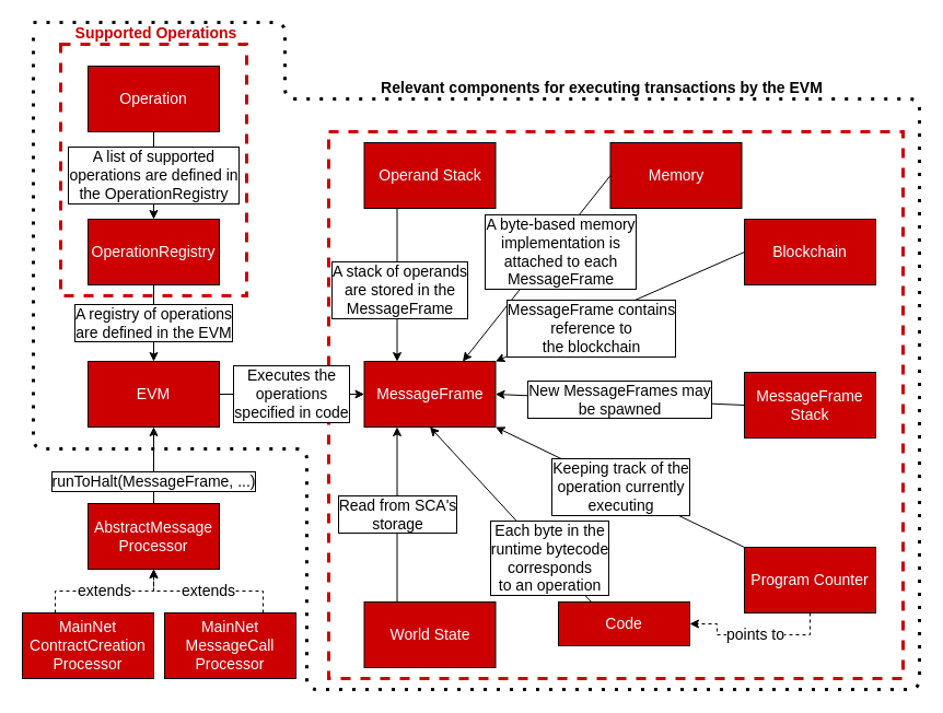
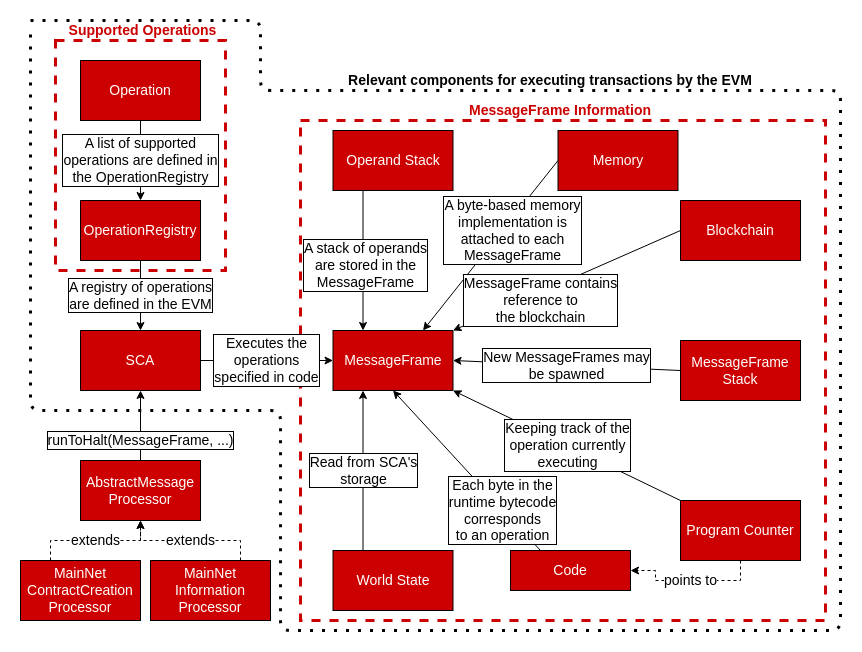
  <mxCell id="0" />
  <mxCell id="1" parent="0" />
  <mxCell id="2" value="" style="rounded=0;whiteSpace=wrap;html=1;fontSize=14;fontColor=#FFFFFF;fillColor=none;dashed=1;strokeWidth=3;strokeColor=#CC0000;" vertex="1" parent="1"><mxGeometry x="55" y="40" width="170" height="230" as="geometry" /></mxCell>
  <mxCell id="3" value="" style="rounded=0;whiteSpace=wrap;html=1;fontSize=14;fontColor=#FFFFFF;fillColor=none;dashed=1;strokeWidth=3;strokeColor=#CC0000;" vertex="1" parent="1"><mxGeometry x="300" y="120" width="525" height="500" as="geometry" /></mxCell>
  <mxCell id="4" value="&lt;font color=&quot;#000000&quot;&gt;A stack of operands&lt;br&gt;are stored in the&lt;br&gt;MessageFrame&lt;br&gt;&lt;/font&gt;" style="rounded=0;orthogonalLoop=1;jettySize=auto;html=1;exitX=0.25;exitY=1;exitDx=0;exitDy=0;entryX=0.25;entryY=0;entryDx=0;entryDy=0;fontSize=14;fontColor=#FFFFFF;labelBorderColor=#000000;" edge="1" parent="1" source="5" target="12"><mxGeometry x="0.074" y="2" relative="1" as="geometry"><mxPoint as="offset" /></mxGeometry></mxCell>
  <mxCell id="5" value="Operand Stack" style="rounded=0;whiteSpace=wrap;html=1;fillColor=#CC0000;fontColor=#FFFFFF;fontStyle=0;fontSize=14;" vertex="1" parent="1"><mxGeometry x="332.5" y="130" width="120" height="60" as="geometry" /></mxCell>
  <mxCell id="6" value="&lt;font color=&quot;#000000&quot;&gt;Executes the&lt;br&gt;operations&lt;br&gt;specified in code&lt;br&gt;&lt;/font&gt;" style="edgeStyle=orthogonalEdgeStyle;rounded=0;orthogonalLoop=1;jettySize=auto;html=1;exitX=1;exitY=0.5;exitDx=0;exitDy=0;entryX=0;entryY=0.5;entryDx=0;entryDy=0;fontSize=14;fontColor=#FFFFFF;labelBorderColor=#000000;" edge="1" parent="1" source="7" target="12"><mxGeometry relative="1" as="geometry" /></mxCell>
- <mxCell id="7" value="EVM" style="rounded=0;whiteSpace=wrap;html=1;fillColor=#CC0000;fontColor=#FFFFFF;fontStyle=0;fontSize=14;" vertex="1" parent="1"><mxGeometry x="80" y="330" width="120" height="60" as="geometry" /></mxCell>
+ <mxCell id="7" value="SCA" style="rounded=0;whiteSpace=wrap;html=1;fillColor=#CC0000;fontColor=#FFFFFF;fontStyle=0;fontSize=14;" vertex="1" parent="1"><mxGeometry x="80" y="330" width="120" height="60" as="geometry" /></mxCell>
  <mxCell id="8" value="&lt;font color=&quot;#000000&quot;&gt;A list of supported&lt;br&gt;operations are defined in&lt;br&gt;the OperationRegistry&lt;br&gt;&lt;/font&gt;" style="edgeStyle=orthogonalEdgeStyle;rounded=0;orthogonalLoop=1;jettySize=auto;html=1;exitX=0.5;exitY=1;exitDx=0;exitDy=0;fontSize=14;fontColor=#FFFFFF;entryX=0.5;entryY=0;entryDx=0;entryDy=0;labelBorderColor=#000000;" edge="1" parent="1" source="9" target="11"><mxGeometry relative="1" as="geometry"><mxPoint x="-320" y="260" as="targetPoint" /></mxGeometry></mxCell>
  <mxCell id="9" value="Operation" style="rounded=0;whiteSpace=wrap;html=1;fillColor=#CC0000;fontColor=#FFFFFF;fontStyle=0;fontSize=14;" vertex="1" parent="1"><mxGeometry x="80" y="60" width="120" height="60" as="geometry" /></mxCell>
  <mxCell id="10" value="&lt;font color=&quot;#000000&quot;&gt;A registry of operations&lt;br&gt;are defined in the EVM&lt;br&gt;&lt;/font&gt;" style="edgeStyle=orthogonalEdgeStyle;rounded=0;orthogonalLoop=1;jettySize=auto;html=1;exitX=0.5;exitY=1;exitDx=0;exitDy=0;entryX=0.5;entryY=0;entryDx=0;entryDy=0;fontSize=14;fontColor=#FFFFFF;labelBorderColor=#000000;" edge="1" parent="1" source="11" target="7"><mxGeometry relative="1" as="geometry" /></mxCell>
  <mxCell id="11" value="OperationRegistry" style="rounded=0;whiteSpace=wrap;html=1;fillColor=#CC0000;fontColor=#FFFFFF;fontStyle=0;fontSize=14;" vertex="1" parent="1"><mxGeometry x="80" y="200" width="120" height="60" as="geometry" /></mxCell>
  <mxCell id="12" value="MessageFrame" style="rounded=0;whiteSpace=wrap;html=1;fillColor=#CC0000;fontColor=#FFFFFF;fontStyle=0;fontSize=14;" vertex="1" parent="1"><mxGeometry x="332.5" y="330" width="120" height="60" as="geometry" /></mxCell>
  <mxCell id="13" value="&lt;font color=&quot;#000000&quot;&gt;Read from SCA's&lt;br&gt;storage&lt;/font&gt;" style="edgeStyle=none;rounded=0;orthogonalLoop=1;jettySize=auto;html=1;exitX=0.25;exitY=0;exitDx=0;exitDy=0;entryX=0.25;entryY=1;entryDx=0;entryDy=0;fontSize=14;fontColor=#FFFFFF;labelBorderColor=#000000;" edge="1" parent="1" source="14" target="12"><mxGeometry relative="1" as="geometry" /></mxCell>
  <mxCell id="14" value="World State" style="rounded=0;whiteSpace=wrap;html=1;fillColor=#CC0000;fontColor=#FFFFFF;fontStyle=0;fontSize=14;" vertex="1" parent="1"><mxGeometry x="332.5" y="550" width="120" height="60" as="geometry" /></mxCell>
  <mxCell id="15" value="Blockchain" style="rounded=0;whiteSpace=wrap;html=1;fillColor=#CC0000;fontColor=#FFFFFF;fontStyle=0;fontSize=14;" vertex="1" parent="1"><mxGeometry x="680" y="200" width="120" height="60" as="geometry" /></mxCell>
  <mxCell id="16" value="&lt;font color=&quot;#000000&quot;&gt;A byte-based memory&lt;br&gt;implementation is&lt;br&gt;attached to each&lt;br&gt;MessageFrame&lt;br&gt;&lt;/font&gt;" style="edgeStyle=none;rounded=0;orthogonalLoop=1;jettySize=auto;html=1;exitX=0;exitY=0.5;exitDx=0;exitDy=0;entryX=0.75;entryY=0;entryDx=0;entryDy=0;fontSize=14;fontColor=#FFFFFF;labelBorderColor=#000000;" edge="1" parent="1" source="17" target="12"><mxGeometry x="-0.237" y="8" relative="1" as="geometry"><mxPoint as="offset" /></mxGeometry></mxCell>
  <mxCell id="17" value="Memory" style="rounded=0;whiteSpace=wrap;html=1;fillColor=#CC0000;fontColor=#FFFFFF;fontStyle=0;fontSize=14;" vertex="1" parent="1"><mxGeometry x="557.5" y="130" width="120" height="60" as="geometry" /></mxCell>
  <mxCell id="18" value="&lt;font color=&quot;#000000&quot;&gt;New MessageFrames may&lt;br&gt;be spawned&lt;br&gt;&lt;/font&gt;" style="edgeStyle=none;rounded=0;orthogonalLoop=1;jettySize=auto;html=1;exitX=0;exitY=0.5;exitDx=0;exitDy=0;entryX=1;entryY=0.5;entryDx=0;entryDy=0;fontSize=14;fontColor=#FFFFFF;labelBorderColor=#000000;" edge="1" parent="1" source="19" target="12"><mxGeometry relative="1" as="geometry" /></mxCell>
  <mxCell id="19" value="MessageFrame&lt;br&gt;Stack" style="rounded=0;whiteSpace=wrap;html=1;fillColor=#CC0000;fontColor=#FFFFFF;fontStyle=0;fontSize=14;" vertex="1" parent="1"><mxGeometry x="680" y="340" width="120" height="60" as="geometry" /></mxCell>
  <mxCell id="20" value="&lt;font color=&quot;#000000&quot;&gt;Each byte in the &lt;br&gt;runtime bytecode&lt;br&gt;corresponds&lt;br&gt;to an operation&lt;/font&gt;" style="edgeStyle=none;rounded=0;orthogonalLoop=1;jettySize=auto;html=1;exitX=0.25;exitY=0;exitDx=0;exitDy=0;entryX=0.5;entryY=1;entryDx=0;entryDy=0;fontSize=14;fontColor=#FFFFFF;labelBorderColor=#000000;" edge="1" parent="1" source="21" target="12"><mxGeometry x="-0.496" y="1" relative="1" as="geometry"><mxPoint as="offset" /></mxGeometry></mxCell>
  <mxCell id="21" value="Code" style="rounded=0;whiteSpace=wrap;html=1;fillColor=#CC0000;fontColor=#FFFFFF;fontStyle=0;fontSize=14;" vertex="1" parent="1"><mxGeometry x="510" y="550" width="120" height="40" as="geometry" /></mxCell>
  <mxCell id="22" value="&lt;font color=&quot;#000000&quot;&gt;Keeping track of the&lt;br&gt;operation currently&lt;br&gt;executing&lt;br&gt;&lt;/font&gt;" style="edgeStyle=none;rounded=0;orthogonalLoop=1;jettySize=auto;html=1;exitX=0;exitY=0;exitDx=0;exitDy=0;entryX=1;entryY=1;entryDx=0;entryDy=0;fontSize=14;fontColor=#FFFFFF;labelBorderColor=#000000;" edge="1" parent="1" source="24" target="12"><mxGeometry relative="1" as="geometry" /></mxCell>
  <mxCell id="23" value="&lt;font color=&quot;#000000&quot;&gt;points to&lt;/font&gt;" style="edgeStyle=orthogonalEdgeStyle;rounded=0;orthogonalLoop=1;jettySize=auto;html=1;exitX=0.5;exitY=1;exitDx=0;exitDy=0;entryX=1;entryY=0.5;entryDx=0;entryDy=0;fontSize=14;fontColor=#FFFFFF;dashed=1;" edge="1" parent="1" source="24" target="21"><mxGeometry relative="1" as="geometry" /></mxCell>
  <mxCell id="24" value="Program Counter" style="rounded=0;whiteSpace=wrap;html=1;fillColor=#CC0000;fontColor=#FFFFFF;fontStyle=0;fontSize=14;" vertex="1" parent="1"><mxGeometry x="680" y="500" width="120" height="60" as="geometry" /></mxCell>
  <mxCell id="25" value="&lt;font color=&quot;#000000&quot;&gt;MessageFrame contains&lt;br&gt;reference to&lt;br&gt;the blockchain&lt;br&gt;&lt;/font&gt;" style="edgeStyle=none;rounded=0;orthogonalLoop=1;jettySize=auto;html=1;exitX=0;exitY=0.5;exitDx=0;exitDy=0;entryX=1;entryY=0;entryDx=0;entryDy=0;fontSize=14;fontColor=#FFFFFF;labelBorderColor=#000000;" edge="1" parent="1" source="15" target="12"><mxGeometry x="0.258" y="8" relative="1" as="geometry"><mxPoint as="offset" /></mxGeometry></mxCell>
  <mxCell id="26" value="&lt;b&gt;&lt;font color=&quot;#cc0000&quot;&gt;Supported Operations&lt;/font&gt;&lt;/b&gt;" style="text;html=1;strokeColor=none;fillColor=none;align=center;verticalAlign=middle;whiteSpace=wrap;rounded=0;dashed=1;fontSize=14;fontColor=#FFFFFF;" vertex="1" parent="1"><mxGeometry x="55" y="20" width="175" height="20" as="geometry" /></mxCell>
+ <mxCell id="27" value="&lt;b&gt;&lt;font color=&quot;#cc0000&quot;&gt;MessageFrame Information&lt;/font&gt;&lt;/b&gt;" style="text;html=1;strokeColor=none;fillColor=none;align=center;verticalAlign=middle;whiteSpace=wrap;rounded=0;dashed=1;fontSize=14;fontColor=#FFFFFF;" vertex="1" parent="1"><mxGeometry x="300" y="100" width="520" height="20" as="geometry" /></mxCell>
  <mxCell id="28" value="" style="endArrow=none;dashed=1;html=1;dashPattern=1 3;strokeWidth=3;fontSize=14;fontColor=#FFFFFF;" edge="1" parent="1"><mxGeometry width="50" height="50" relative="1" as="geometry"><mxPoint x="30" y="20" as="sourcePoint" /><mxPoint x="30" y="30" as="targetPoint" /><Array as="points"><mxPoint x="260" y="20" /><mxPoint x="260" y="90" /><mxPoint x="840" y="90" /><mxPoint x="840" y="630" /><mxPoint x="280" y="630" /><mxPoint x="280" y="410" /><mxPoint x="30" y="410" /></Array></mxGeometry></mxCell>
  <mxCell id="29" value="&lt;b&gt;&lt;font&gt;Relevant components for executing transactions by the EVM&lt;/font&gt;&lt;/b&gt;" style="text;html=1;strokeColor=none;fillColor=none;align=center;verticalAlign=middle;whiteSpace=wrap;rounded=0;dashed=1;fontSize=14;" vertex="1" parent="1"><mxGeometry x="260" y="70" width="580" height="20" as="geometry" /></mxCell>
  <mxCell id="30" value="&lt;font color=&quot;#000000&quot;&gt;runToHalt(MessageFrame, ...)&lt;/font&gt;" style="edgeStyle=none;rounded=0;orthogonalLoop=1;jettySize=auto;html=1;entryX=0.5;entryY=1;entryDx=0;entryDy=0;fontSize=14;fontColor=#FFFFFF;labelBorderColor=#000000;exitX=0.5;exitY=0;exitDx=0;exitDy=0;" edge="1" parent="1" source="31" target="7"><mxGeometry x="-0.429" relative="1" as="geometry"><mxPoint x="140" y="520" as="sourcePoint" /><mxPoint x="402.5" y="400" as="targetPoint" /><mxPoint as="offset" /></mxGeometry></mxCell>
  <mxCell id="31" value="AbstractMessage&lt;br&gt;Processor" style="rounded=0;whiteSpace=wrap;html=1;fillColor=#CC0000;fontColor=#FFFFFF;fontStyle=0;fontSize=14;" vertex="1" parent="1"><mxGeometry x="80" y="460" width="120" height="60" as="geometry" /></mxCell>
  <mxCell id="32" value="extends" style="edgeStyle=orthogonalEdgeStyle;rounded=0;orthogonalLoop=1;jettySize=auto;html=1;exitX=0.25;exitY=0;exitDx=0;exitDy=0;entryX=0.5;entryY=1;entryDx=0;entryDy=0;strokeColor=#000000;strokeWidth=1;fontSize=14;fontColor=#000000;dashed=1;" edge="1" parent="1" source="33" target="31"><mxGeometry relative="1" as="geometry" /></mxCell>
  <mxCell id="33" value="MainNet&lt;br&gt;ContractCreation&lt;br&gt;Processor" style="rounded=0;whiteSpace=wrap;html=1;fillColor=#CC0000;fontColor=#FFFFFF;fontStyle=0;fontSize=14;" vertex="1" parent="1"><mxGeometry x="20" y="560" width="120" height="60" as="geometry" /></mxCell>
  <mxCell id="34" value="extends" style="edgeStyle=orthogonalEdgeStyle;rounded=0;orthogonalLoop=1;jettySize=auto;html=1;exitX=0.75;exitY=0;exitDx=0;exitDy=0;entryX=0.5;entryY=1;entryDx=0;entryDy=0;strokeColor=#000000;strokeWidth=1;fontSize=14;fontColor=#000000;dashed=1;" edge="1" parent="1" source="35" target="31"><mxGeometry relative="1" as="geometry" /></mxCell>
- <mxCell id="35" value="MainNet&lt;br&gt;MessageCall&lt;br&gt;Processor" style="rounded=0;whiteSpace=wrap;html=1;fillColor=#CC0000;fontColor=#FFFFFF;fontStyle=0;fontSize=14;" vertex="1" parent="1"><mxGeometry x="150" y="560" width="120" height="60" as="geometry" /></mxCell>
+ <mxCell id="35" value="MainNet&lt;br&gt;Information&lt;br&gt;Processor" style="rounded=0;whiteSpace=wrap;html=1;fillColor=#CC0000;fontColor=#FFFFFF;fontStyle=0;fontSize=14;" vertex="1" parent="1"><mxGeometry x="150" y="560" width="120" height="60" as="geometry" /></mxCell>
